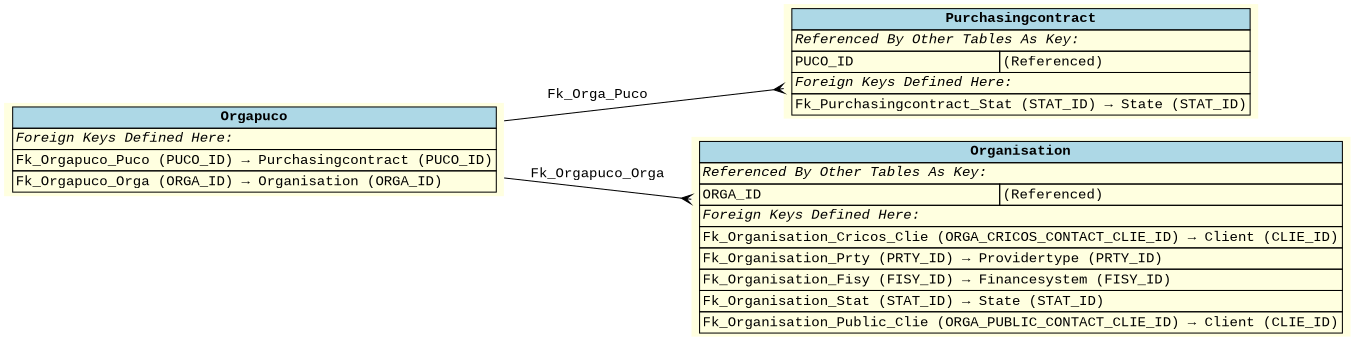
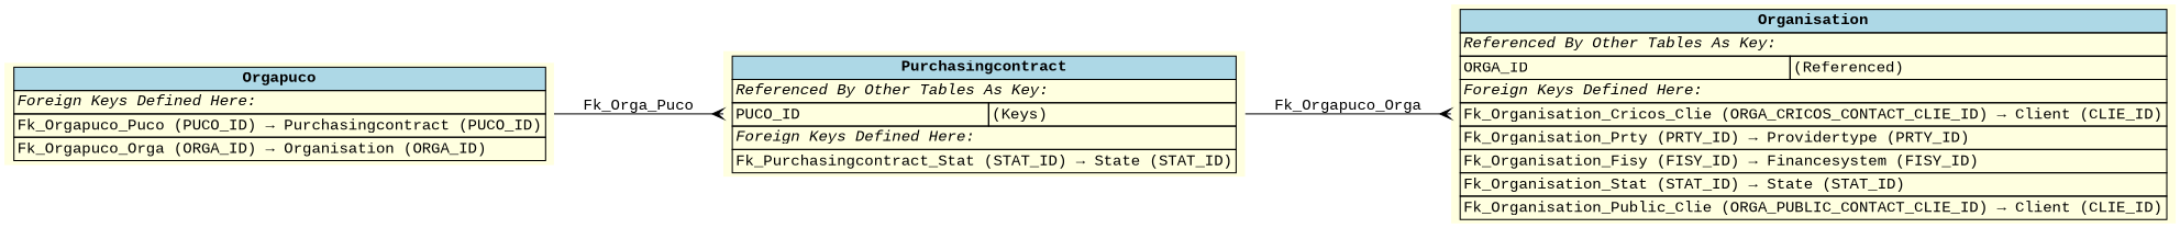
  digraph {
    fontname="Liberation Mono"
    rankdir=LR
    node [fillcolor=lightyellow fontname="Liberation Mono" shape=plaintext style=filled]
    edge [arrowhead=crow arrowtail=none dir=both fontname="Liberation Mono" labelfontsize=10]
-   n1 [label=<     <TABLE BORDER="0" CELLBORDER="1" CELLSPACING="0" BGCOLOR="lightyellow">       <TR><TD COLSPAN="2" BGCOLOR="lightblue"><B>Purchasingcontract</B></TD></TR>       <TR><TD COLSPAN="2" ALIGN="LEFT"><I>Referenced By Other Tables As Key:</I></TD></TR>       <TR><TD ALIGN="LEFT">PUCO_ID</TD><TD ALIGN="LEFT">(Referenced)</TD></TR>       <TR><TD COLSPAN="2" ALIGN="LEFT"><I>Foreign Keys Defined Here:</I></TD></TR>       <TR><TD ALIGN="LEFT" COLSPAN="2">Fk_Purchasingcontract_Stat (STAT_ID) &rarr; State (STAT_ID)</TD></TR>     </TABLE>     >]
+   n1 [label=<     <TABLE BORDER="0" CELLBORDER="1" CELLSPACING="0" BGCOLOR="lightyellow">       <TR><TD COLSPAN="2" BGCOLOR="lightblue"><B>Purchasingcontract</B></TD></TR>       <TR><TD COLSPAN="2" ALIGN="LEFT"><I>Referenced By Other Tables As Key:</I></TD></TR>       <TR><TD ALIGN="LEFT">PUCO_ID</TD><TD ALIGN="LEFT">(Keys)</TD></TR>       <TR><TD COLSPAN="2" ALIGN="LEFT"><I>Foreign Keys Defined Here:</I></TD></TR>       <TR><TD ALIGN="LEFT" COLSPAN="2">Fk_Purchasingcontract_Stat (STAT_ID) &rarr; State (STAT_ID)</TD></TR>     </TABLE>     >]
    n2 [label=<     <TABLE BORDER="0" CELLBORDER="1" CELLSPACING="0" BGCOLOR="lightyellow">       <TR><TD COLSPAN="2" BGCOLOR="lightblue"><B>Orgapuco</B></TD></TR>       <TR><TD COLSPAN="2" ALIGN="LEFT"><I>Foreign Keys Defined Here:</I></TD></TR>       <TR><TD ALIGN="LEFT" COLSPAN="2">Fk_Orgapuco_Puco (PUCO_ID) &rarr; Purchasingcontract (PUCO_ID)</TD></TR>       <TR><TD ALIGN="LEFT" COLSPAN="2">Fk_Orgapuco_Orga (ORGA_ID) &rarr; Organisation (ORGA_ID)</TD></TR>     </TABLE>     >]
    n3 [label=<     <TABLE BORDER="0" CELLBORDER="1" CELLSPACING="0" BGCOLOR="lightyellow">       <TR><TD COLSPAN="2" BGCOLOR="lightblue"><B>Organisation</B></TD></TR>       <TR><TD COLSPAN="2" ALIGN="LEFT"><I>Referenced By Other Tables As Key:</I></TD></TR>       <TR><TD ALIGN="LEFT">ORGA_ID</TD><TD ALIGN="LEFT">(Referenced)</TD></TR>       <TR><TD COLSPAN="2" ALIGN="LEFT"><I>Foreign Keys Defined Here:</I></TD></TR>       <TR><TD ALIGN="LEFT" COLSPAN="2">Fk_Organisation_Cricos_Clie (ORGA_CRICOS_CONTACT_CLIE_ID) &rarr; Client (CLIE_ID)</TD></TR>       <TR><TD ALIGN="LEFT" COLSPAN="2">Fk_Organisation_Prty (PRTY_ID) &rarr; Providertype (PRTY_ID)</TD></TR>       <TR><TD ALIGN="LEFT" COLSPAN="2">Fk_Organisation_Fisy (FISY_ID) &rarr; Financesystem (FISY_ID)</TD></TR>       <TR><TD ALIGN="LEFT" COLSPAN="2">Fk_Organisation_Stat (STAT_ID) &rarr; State (STAT_ID)</TD></TR>       <TR><TD ALIGN="LEFT" COLSPAN="2">Fk_Organisation_Public_Clie (ORGA_PUBLIC_CONTACT_CLIE_ID) &rarr; Client (CLIE_ID)</TD></TR>     </TABLE>     >]
    n2 -> n1 [label=" Fk_Orga_Puco "]
-   n2 -> n3 [label=" Fk_Orgapuco_Orga "]
+   n1 -> n3 [label=" Fk_Orgapuco_Orga "]
  }
